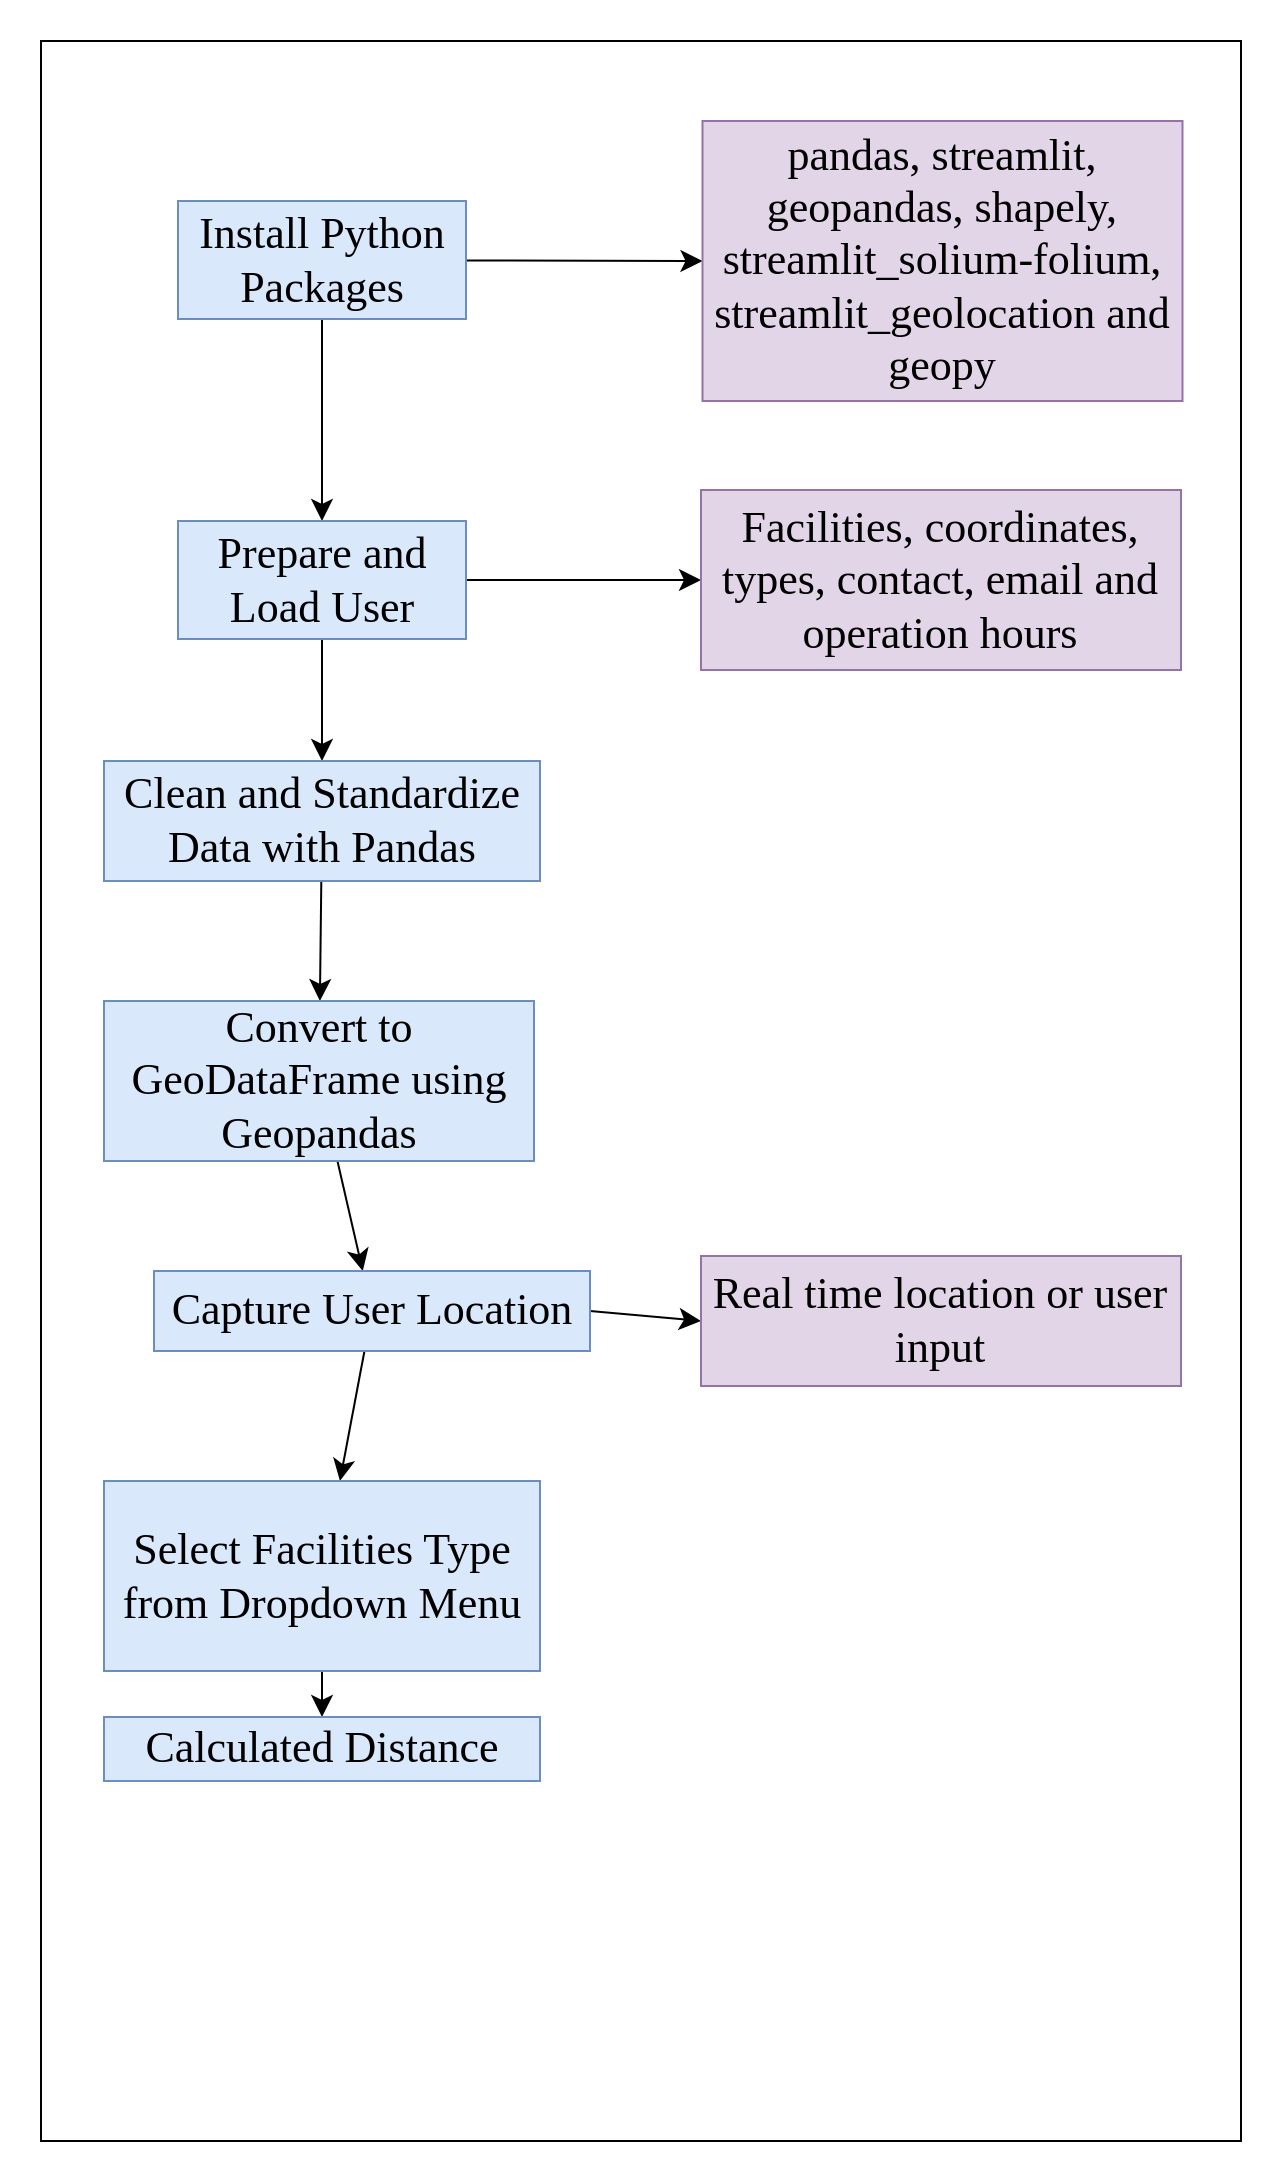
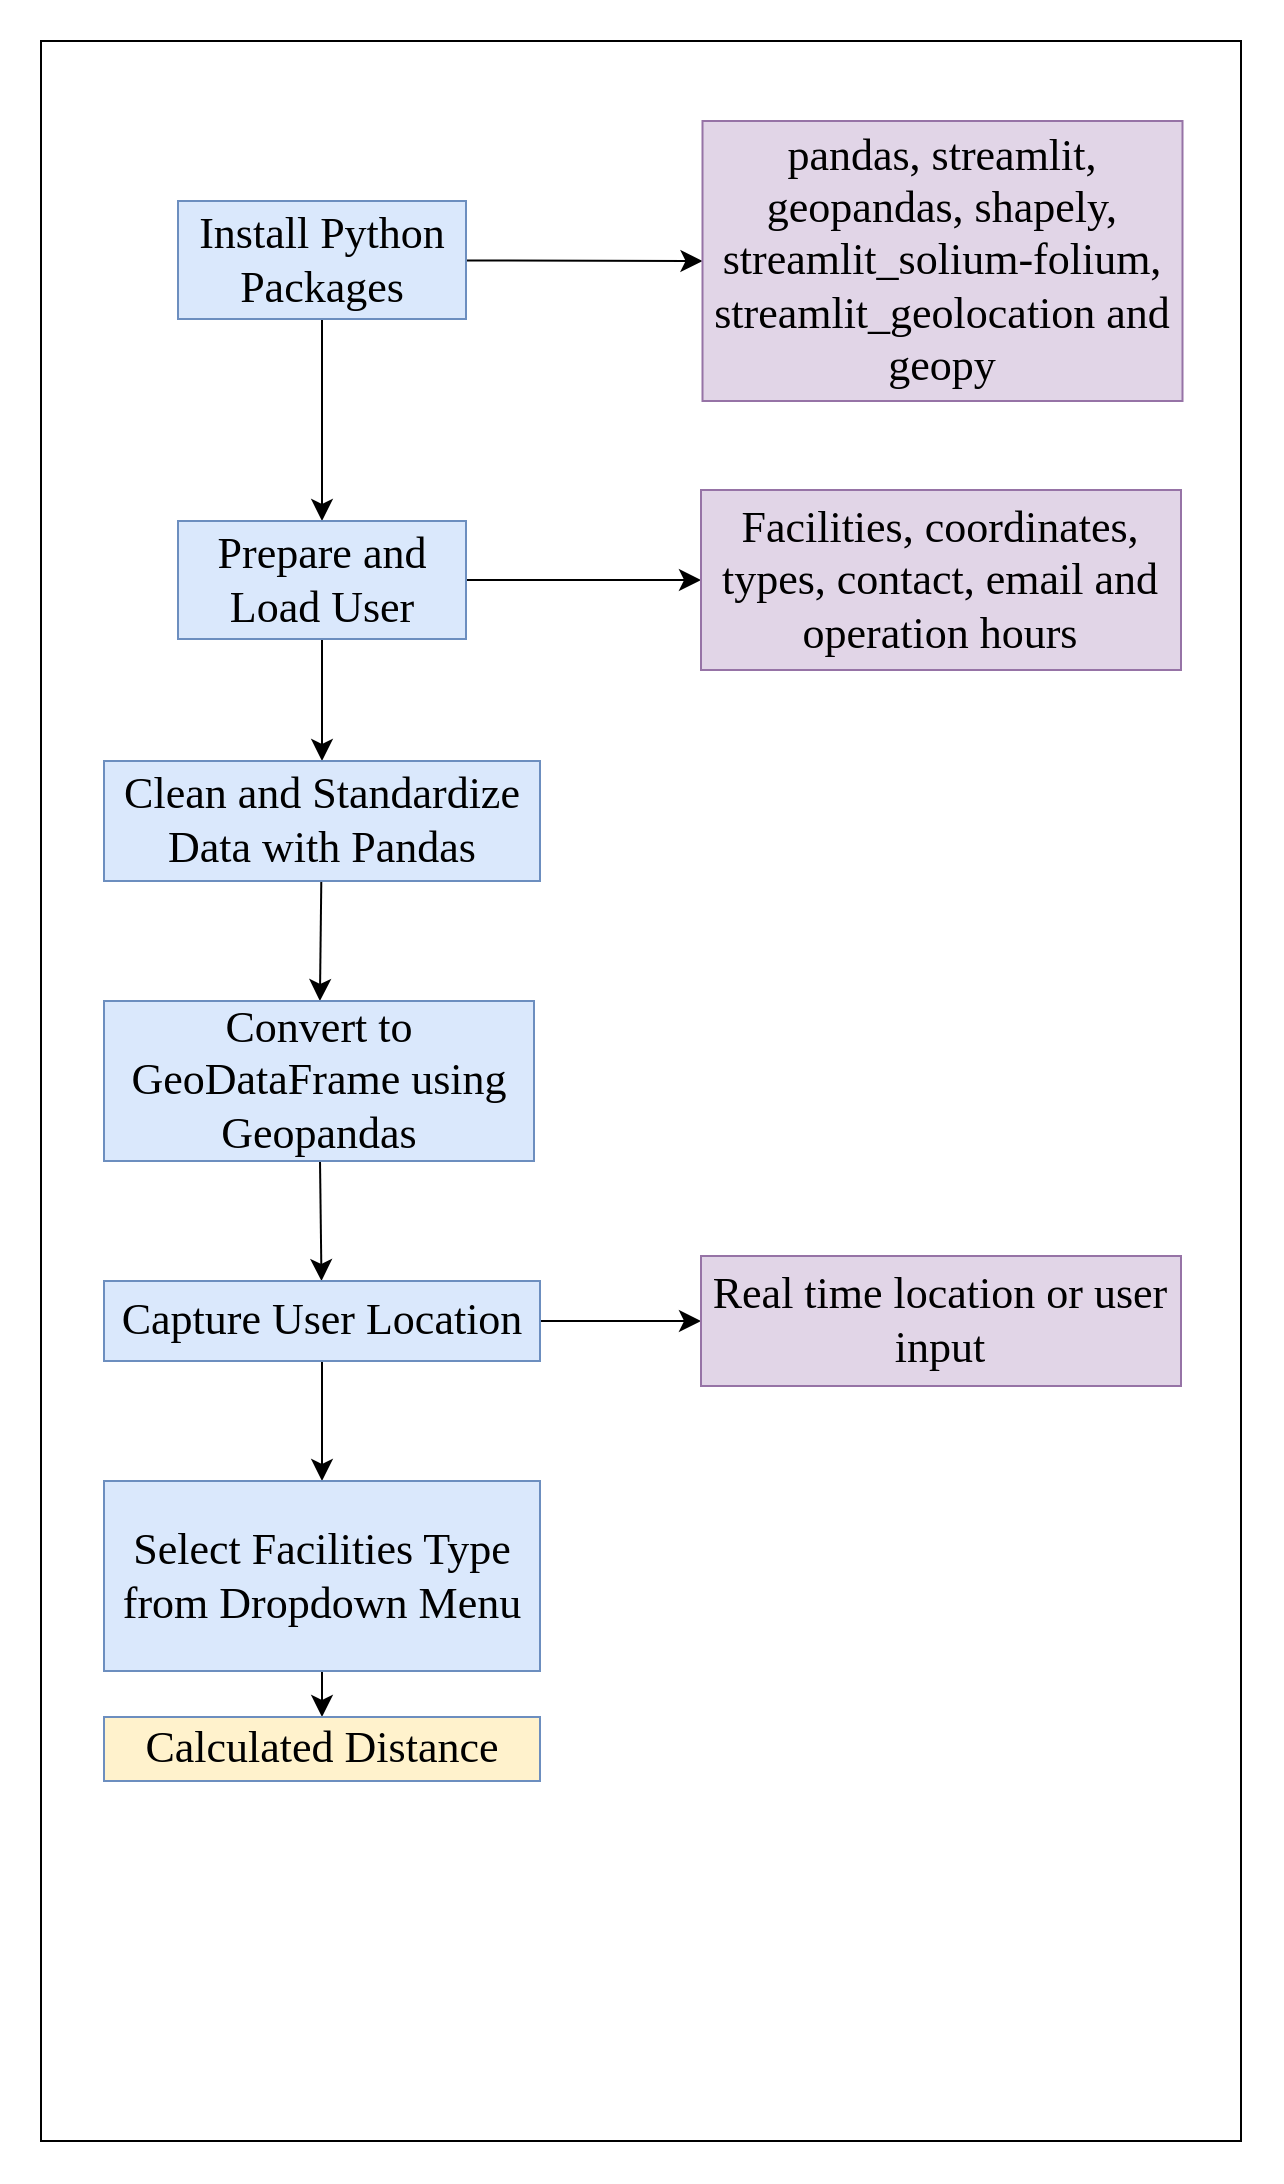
  <mxCell id="0" />
  <mxCell id="1" parent="0" />
  <mxCell id="2" value="" style="rounded=0;whiteSpace=wrap;html=1;fillColor=none;" vertex="1" parent="1"><mxGeometry x="20" y="20" width="600" height="1050" as="geometry" /></mxCell>
  <mxCell id="3" value="" style="edgeStyle=none;curved=1;rounded=0;orthogonalLoop=1;jettySize=auto;html=1;fontSize=12;startSize=8;endSize=8;entryX=0;entryY=0.5;entryDx=0;entryDy=0;" edge="1" parent="1" source="5" target="19"><mxGeometry relative="1" as="geometry" /></mxCell>
  <mxCell id="4" value="" style="edgeStyle=none;curved=1;rounded=0;orthogonalLoop=1;jettySize=auto;html=1;fontSize=12;startSize=8;endSize=8;" edge="1" parent="1" source="5" target="8"><mxGeometry relative="1" as="geometry" /></mxCell>
  <mxCell id="5" value="&lt;p&gt;&lt;font style=&quot;font-size: 22px;&quot; face=&quot;Times New Roman&quot;&gt;Install Python Packages&lt;/font&gt;&lt;/p&gt;" style="rounded=0;whiteSpace=wrap;html=1;fillColor=#dae8fc;strokeColor=#6c8ebf;" vertex="1" parent="1"><mxGeometry x="88.5" y="100" width="144" height="59" as="geometry" /></mxCell>
  <mxCell id="6" style="edgeStyle=none;curved=1;rounded=0;orthogonalLoop=1;jettySize=auto;html=1;exitX=1;exitY=0.5;exitDx=0;exitDy=0;entryX=0;entryY=0.5;entryDx=0;entryDy=0;fontSize=12;startSize=8;endSize=8;" edge="1" parent="1" source="8" target="20"><mxGeometry relative="1" as="geometry" /></mxCell>
  <mxCell id="7" value="" style="edgeStyle=none;curved=1;rounded=0;orthogonalLoop=1;jettySize=auto;html=1;fontSize=12;startSize=8;endSize=8;" edge="1" parent="1" source="8" target="10"><mxGeometry relative="1" as="geometry" /></mxCell>
  <mxCell id="8" value="&lt;p&gt;&lt;font style=&quot;font-size: 22px;&quot; face=&quot;Times New Roman&quot;&gt;Prepare and Load User&lt;/font&gt;&lt;/p&gt;" style="rounded=0;whiteSpace=wrap;html=1;fillColor=#dae8fc;strokeColor=#6c8ebf;" vertex="1" parent="1"><mxGeometry x="88.5" y="260" width="144" height="59" as="geometry" /></mxCell>
  <mxCell id="9" value="" style="edgeStyle=none;curved=1;rounded=0;orthogonalLoop=1;jettySize=auto;html=1;fontSize=12;startSize=8;endSize=8;" edge="1" parent="1" source="10" target="12"><mxGeometry relative="1" as="geometry" /></mxCell>
  <mxCell id="10" value="&lt;p&gt;&lt;font style=&quot;font-size: 22px;&quot; face=&quot;Times New Roman&quot;&gt;Clean and Standardize Data with Pandas&lt;/font&gt;&lt;/p&gt;" style="rounded=0;whiteSpace=wrap;html=1;fillColor=#dae8fc;strokeColor=#6c8ebf;" vertex="1" parent="1"><mxGeometry x="51.5" y="380" width="218" height="60" as="geometry" /></mxCell>
  <mxCell id="11" value="" style="edgeStyle=none;curved=1;rounded=0;orthogonalLoop=1;jettySize=auto;html=1;fontSize=12;startSize=8;endSize=8;" edge="1" parent="1" source="12" target="15"><mxGeometry relative="1" as="geometry" /></mxCell>
  <mxCell id="12" value="&lt;p&gt;&lt;font style=&quot;font-size: 22px;&quot; face=&quot;Times New Roman&quot;&gt;Convert to GeoDataFrame using Geopandas&lt;/font&gt;&lt;/p&gt;" style="rounded=0;whiteSpace=wrap;html=1;fillColor=#dae8fc;strokeColor=#6c8ebf;" vertex="1" parent="1"><mxGeometry x="51.5" y="500" width="215" height="80" as="geometry" /></mxCell>
  <mxCell id="13" style="edgeStyle=none;curved=1;rounded=0;orthogonalLoop=1;jettySize=auto;html=1;exitX=1;exitY=0.5;exitDx=0;exitDy=0;entryX=0;entryY=0.5;entryDx=0;entryDy=0;fontSize=12;startSize=8;endSize=8;" edge="1" parent="1" source="15" target="21"><mxGeometry relative="1" as="geometry" /></mxCell>
  <mxCell id="14" value="" style="edgeStyle=none;curved=1;rounded=0;orthogonalLoop=1;jettySize=auto;html=1;fontSize=12;startSize=8;endSize=8;" edge="1" parent="1" source="15" target="17"><mxGeometry relative="1" as="geometry" /></mxCell>
- <mxCell id="15" value="&lt;p&gt;&lt;font style=&quot;font-size: 22px;&quot; face=&quot;Times New Roman&quot;&gt;Capture User Location&lt;/font&gt;&lt;/p&gt;" style="rounded=0;whiteSpace=wrap;html=1;fillColor=#dae8fc;strokeColor=#6c8ebf;" vertex="1" parent="1"><mxGeometry x="76.5" y="635" width="218" height="40" as="geometry" /></mxCell>
+ <mxCell id="15" value="&lt;p&gt;&lt;font style=&quot;font-size: 22px;&quot; face=&quot;Times New Roman&quot;&gt;Capture User Location&lt;/font&gt;&lt;/p&gt;" style="rounded=0;whiteSpace=wrap;html=1;fillColor=#dae8fc;strokeColor=#6c8ebf;" vertex="1" parent="1"><mxGeometry x="51.5" y="640" width="218" height="40" as="geometry" /></mxCell>
  <mxCell id="16" value="" style="edgeStyle=none;curved=1;rounded=0;orthogonalLoop=1;jettySize=auto;html=1;fontSize=12;startSize=8;endSize=8;entryX=0.5;entryY=0;entryDx=0;entryDy=0;" edge="1" parent="1" source="17" target="18"><mxGeometry relative="1" as="geometry" /></mxCell>
  <mxCell id="17" value="&lt;p&gt;&lt;font style=&quot;font-size: 22px;&quot; face=&quot;Times New Roman&quot;&gt;Select Facilities Type from Dropdown Menu&lt;/font&gt;&lt;/p&gt;" style="rounded=0;whiteSpace=wrap;html=1;fillColor=#dae8fc;strokeColor=#6c8ebf;" vertex="1" parent="1"><mxGeometry x="51.5" y="740" width="218" height="95" as="geometry" /></mxCell>
- <mxCell id="18" value="&lt;p&gt;&lt;font style=&quot;font-size: 22px;&quot; face=&quot;Times New Roman&quot;&gt;Calculated Distance&lt;/font&gt;&lt;/p&gt;" style="rounded=0;whiteSpace=wrap;html=1;fillColor=#dae8fc;strokeColor=#6c8ebf;" vertex="1" parent="1"><mxGeometry x="51.5" y="858" width="218" height="32" as="geometry" /></mxCell>
+ <mxCell id="18" value="&lt;p&gt;&lt;font style=&quot;font-size: 22px;&quot; face=&quot;Times New Roman&quot;&gt;Calculated Distance&lt;/font&gt;&lt;/p&gt;" style="rounded=0;whiteSpace=wrap;html=1;fillColor=#fff2cc;strokeColor=#6c8ebf;" vertex="1" parent="1"><mxGeometry x="51.5" y="858" width="218" height="32" as="geometry" /></mxCell>
  <mxCell id="19" value="&lt;font face=&quot;Times New Roman&quot;&gt;&lt;span style=&quot;font-size: 22px;&quot;&gt;pandas, streamlit, geopandas, shapely, streamlit_solium-folium, streamlit_geolocation and geopy&lt;/span&gt;&lt;/font&gt;" style="rounded=0;whiteSpace=wrap;html=1;fillColor=#e1d5e7;strokeColor=#9673a6;" vertex="1" parent="1"><mxGeometry x="350.75" y="60" width="240" height="140" as="geometry" /></mxCell>
  <mxCell id="20" value="&lt;font face=&quot;Times New Roman&quot;&gt;&lt;span style=&quot;font-size: 22px;&quot;&gt;Facilities, coordinates, types, contact, email and operation hours&lt;/span&gt;&lt;/font&gt;" style="rounded=0;whiteSpace=wrap;html=1;fillColor=#e1d5e7;strokeColor=#9673a6;" vertex="1" parent="1"><mxGeometry x="350" y="244.5" width="240" height="90" as="geometry" /></mxCell>
  <mxCell id="21" value="&lt;font face=&quot;Times New Roman&quot;&gt;&lt;span style=&quot;font-size: 22px;&quot;&gt;Real time location or user input&lt;/span&gt;&lt;/font&gt;" style="rounded=0;whiteSpace=wrap;html=1;fillColor=#e1d5e7;strokeColor=#9673a6;" vertex="1" parent="1"><mxGeometry x="350" y="627.5" width="240" height="65" as="geometry" /></mxCell>
